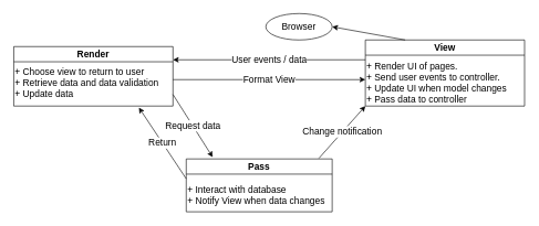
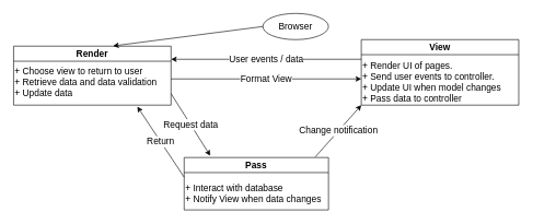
  <mxCell id="0" />
  <mxCell id="1" parent="0" />
  <mxCell id="2" value="&lt;font style=&quot;font-size: 14px;&quot;&gt;Browser&lt;/font&gt;" style="ellipse;whiteSpace=wrap;html=1;" parent="1" vertex="1"><mxGeometry x="400" y="20" width="100" height="40" as="geometry" /></mxCell>
  <mxCell id="3" value="Render" style="swimlane;fontSize=14;" parent="1" vertex="1"><mxGeometry x="20" y="70" width="240" height="90" as="geometry" /></mxCell>
  <mxCell id="4" value="+ Choose view to return to user&lt;br&gt;+ Retrieve data and data validation&lt;br&gt;+ Update data" style="text;html=1;strokeColor=none;fillColor=none;align=left;verticalAlign=middle;whiteSpace=wrap;rounded=0;fontSize=14;" parent="3" vertex="1"><mxGeometry y="20" width="240" height="70" as="geometry" /></mxCell>
  <mxCell id="5" value="View" style="swimlane;fontSize=14;" parent="1" vertex="1"><mxGeometry x="550" y="60" width="240" height="100" as="geometry" /></mxCell>
  <mxCell id="6" value="&lt;div style=&quot;&quot;&gt;&lt;span style=&quot;background-color: initial;&quot;&gt;+ Render UI of pages.&lt;/span&gt;&lt;/div&gt;&lt;div style=&quot;&quot;&gt;&lt;span style=&quot;background-color: initial;&quot;&gt;+ Send user events to controller.&lt;/span&gt;&lt;/div&gt;&lt;div style=&quot;&quot;&gt;&lt;span style=&quot;background-color: initial;&quot;&gt;+ Update UI when model changes&lt;/span&gt;&lt;/div&gt;&lt;div style=&quot;&quot;&gt;&lt;span style=&quot;background-color: initial;&quot;&gt;+ Pass data to controller&lt;/span&gt;&lt;/div&gt;" style="text;html=1;strokeColor=none;fillColor=none;align=left;verticalAlign=middle;whiteSpace=wrap;rounded=0;fontSize=14;" parent="5" vertex="1"><mxGeometry y="30" width="240" height="70" as="geometry" /></mxCell>
  <mxCell id="7" value="Pass" style="swimlane;fontSize=14;" parent="1" vertex="1"><mxGeometry x="280" y="240" width="220" height="80" as="geometry" /></mxCell>
  <mxCell id="8" value="+ Interact with database&lt;br&gt;+ Notify View when data changes" style="text;html=1;strokeColor=none;fillColor=none;align=left;verticalAlign=middle;whiteSpace=wrap;rounded=0;fontSize=14;" parent="7" vertex="1"><mxGeometry y="30" width="220" height="50" as="geometry" /></mxCell>
- <mxCell id="10" value="" style="endArrow=classic;html=1;rounded=0;fontSize=14;exitX=0.25;exitY=0;exitDx=0;exitDy=0;entryX=1;entryY=0.5;entryDx=0;entryDy=0;" parent="1" source="5" target="2" edge="1"><mxGeometry width="50" height="50" relative="1" as="geometry"><mxPoint x="390" y="340" as="sourcePoint" /><mxPoint x="440" y="290" as="targetPoint" /></mxGeometry></mxCell>
+ <mxCell id="9" value="" style="endArrow=classic;html=1;rounded=0;fontSize=14;exitX=0;exitY=0.5;exitDx=0;exitDy=0;entryX=0.632;entryY=-0.004;entryDx=0;entryDy=0;entryPerimeter=0;" parent="1" source="2" target="3" edge="1"><mxGeometry width="50" height="50" relative="1" as="geometry"><mxPoint x="390" y="340" as="sourcePoint" /><mxPoint x="440" y="290" as="targetPoint" /></mxGeometry></mxCell>
  <mxCell id="11" value="Request data" style="endArrow=classic;html=1;rounded=0;fontSize=14;exitX=1;exitY=0.75;exitDx=0;exitDy=0;entryX=0.181;entryY=-0.034;entryDx=0;entryDy=0;entryPerimeter=0;" parent="1" source="4" target="7" edge="1"><mxGeometry width="50" height="50" relative="1" as="geometry"><mxPoint x="250" y="150" as="sourcePoint" /><mxPoint x="330" y="230" as="targetPoint" /></mxGeometry></mxCell>
  <mxCell id="12" value="Change notification" style="endArrow=classic;html=1;rounded=0;fontSize=14;exitX=0.909;exitY=-0.012;exitDx=0;exitDy=0;exitPerimeter=0;entryX=0;entryY=1;entryDx=0;entryDy=0;" parent="1" source="7" target="6" edge="1"><mxGeometry width="50" height="50" relative="1" as="geometry"><mxPoint x="550" y="300" as="sourcePoint" /><mxPoint x="640" y="180" as="targetPoint" /></mxGeometry></mxCell>
  <mxCell id="13" value="User events / data" style="endArrow=classic;html=1;rounded=0;fontSize=14;entryX=1;entryY=0;entryDx=0;entryDy=0;" parent="1" target="4" edge="1"><mxGeometry width="50" height="50" relative="1" as="geometry"><mxPoint x="550" y="90" as="sourcePoint" /><mxPoint x="250" y="90" as="targetPoint" /></mxGeometry></mxCell>
  <mxCell id="14" value="Return" style="endArrow=classic;html=1;rounded=0;fontSize=14;exitX=0;exitY=0;exitDx=0;exitDy=0;entryX=0.786;entryY=1.033;entryDx=0;entryDy=0;entryPerimeter=0;" parent="1" source="8" target="4" edge="1"><mxGeometry width="50" height="50" relative="1" as="geometry"><mxPoint x="260" y="260" as="sourcePoint" /><mxPoint x="180" y="180" as="targetPoint" /></mxGeometry></mxCell>
  <mxCell id="15" value="Format View" style="endArrow=classic;html=1;rounded=0;fontSize=14;entryX=0;entryY=0.429;entryDx=0;entryDy=0;entryPerimeter=0;" parent="1" target="6" edge="1"><mxGeometry width="50" height="50" relative="1" as="geometry"><mxPoint x="260" y="120" as="sourcePoint" /><mxPoint x="510" y="120" as="targetPoint" /></mxGeometry></mxCell>
